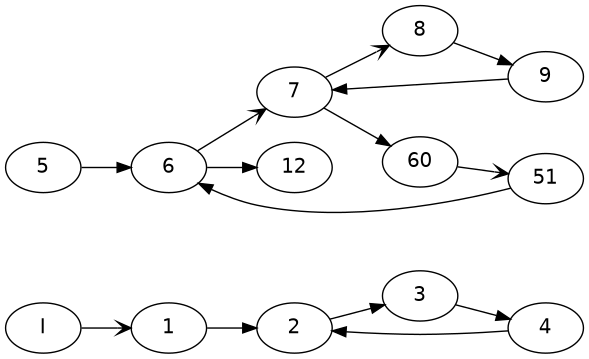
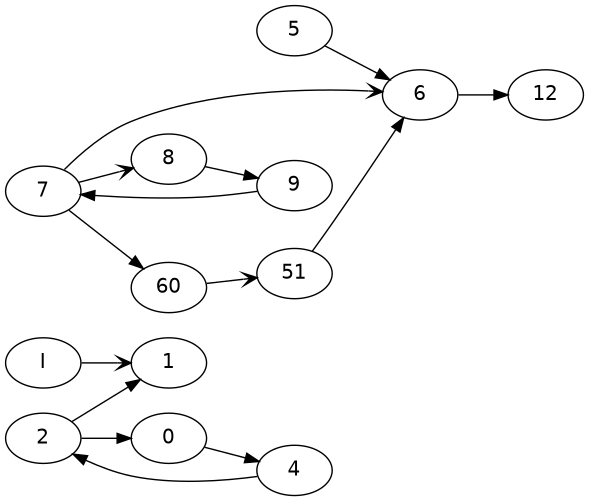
  digraph {
    fontname="DejaVu Sans"
    rankdir=LR
    node [fontname="DejaVu Sans"]
    edge [arrowhead=normal fontname="DejaVu Sans"]
    I
    1
    2
-   3
+   3 [label=0]
    4
    5
    6
    7
    12
    8
    n11 [label=60]
    9
    n13 [label=51]
    I -> 1 [arrowhead=vee]
-   1 -> 2
+   2 -> 1
    2 -> 3
    3 -> 4
    4 -> 2
    5 -> 6
-   6 -> 7 [arrowhead=vee]
+   7 -> 6 [arrowhead=vee]
    6 -> 12
    7 -> 8 [arrowhead=vee]
    7 -> n11
    8 -> 9
    n11 -> n13 [arrowhead=vee]
    9 -> 7
    n13 -> 6
  }
